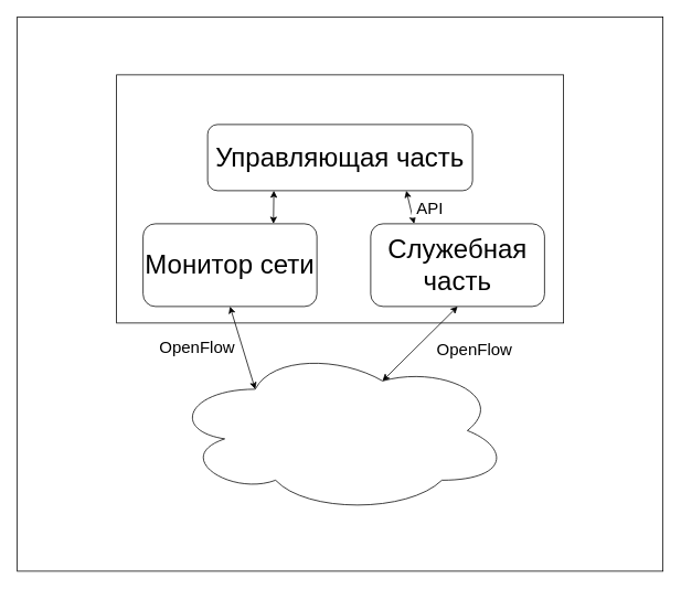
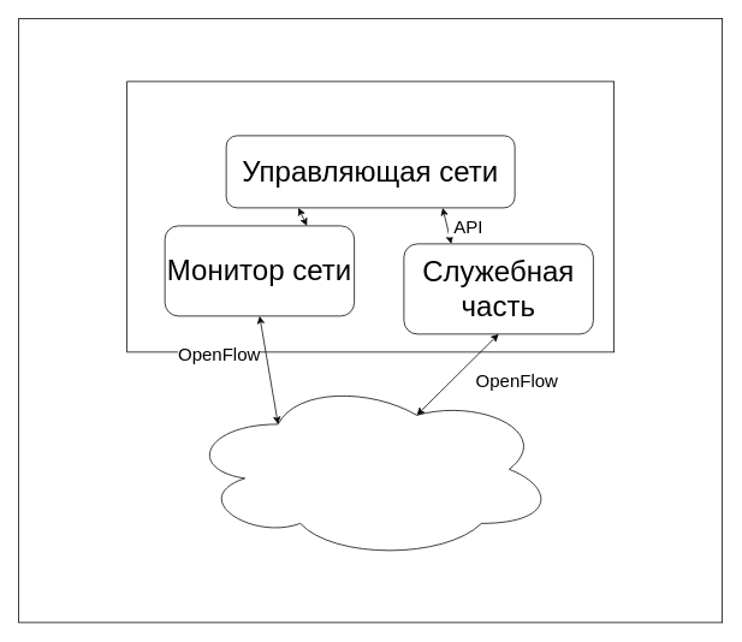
  <mxCell id="0" />
  <mxCell id="1" parent="0" />
  <mxCell id="2" value="" style="rounded=0;whiteSpace=wrap;html=1;fontSize=20;" vertex="1" parent="1"><mxGeometry x="20" y="20" width="780" height="670" as="geometry" /></mxCell>
  <mxCell id="3" value="&lt;div align=&quot;left&quot;&gt;&lt;br&gt;&lt;/div&gt;" style="rounded=0;whiteSpace=wrap;html=1;" parent="1" vertex="1"><mxGeometry x="140" y="90" width="540" height="300" as="geometry" /></mxCell>
  <mxCell id="4" value="" style="ellipse;shape=cloud;whiteSpace=wrap;html=1;" parent="1" vertex="1"><mxGeometry x="205" y="420" width="410" height="200" as="geometry" /></mxCell>
- <mxCell id="5" value="Монитор сети" style="rounded=1;whiteSpace=wrap;html=1;fontSize=32;" parent="1" vertex="1"><mxGeometry x="172" y="270" width="210" height="100" as="geometry" /></mxCell>
+ <mxCell id="5" value="Монитор сети" style="rounded=1;whiteSpace=wrap;html=1;fontSize=32;" parent="1" vertex="1"><mxGeometry x="182" y="250" width="210" height="100" as="geometry" /></mxCell>
  <mxCell id="6" value="Служебная часть" style="rounded=1;whiteSpace=wrap;html=1;fontSize=32;" parent="1" vertex="1"><mxGeometry x="447" y="270" width="210" height="100" as="geometry" /></mxCell>
- <mxCell id="7" value="Управляющая часть" style="rounded=1;whiteSpace=wrap;html=1;fontSize=32;" parent="1" vertex="1"><mxGeometry x="250" y="150" width="320" height="80" as="geometry" /></mxCell>
+ <mxCell id="7" value="Управляющая сети" style="rounded=1;whiteSpace=wrap;html=1;fontSize=32;" parent="1" vertex="1"><mxGeometry x="250" y="150" width="320" height="80" as="geometry" /></mxCell>
  <mxCell id="8" value="&lt;div&gt;&amp;nbsp;API&lt;/div&gt;" style="endArrow=classic;startArrow=classic;html=1;fontSize=20;exitX=0.25;exitY=0;exitDx=0;exitDy=0;entryX=0.75;entryY=1;entryDx=0;entryDy=0;align=left;" parent="1" source="6" target="7" edge="1"><mxGeometry width="50" height="50" relative="1" as="geometry"><mxPoint x="480" y="270" as="sourcePoint" /><mxPoint x="530" y="220" as="targetPoint" /></mxGeometry></mxCell>
  <mxCell id="9" value="" style="endArrow=classic;startArrow=classic;html=1;fontSize=32;exitX=0.75;exitY=0;exitDx=0;exitDy=0;entryX=0.25;entryY=1;entryDx=0;entryDy=0;" parent="1" source="5" target="7" edge="1"><mxGeometry width="50" height="50" relative="1" as="geometry"><mxPoint x="290" y="280" as="sourcePoint" /><mxPoint x="340" y="230" as="targetPoint" /></mxGeometry></mxCell>
  <mxCell id="10" value="&lt;div align=&quot;center&quot;&gt;OpenFlow&lt;/div&gt;" style="endArrow=classic;startArrow=classic;html=1;fontSize=20;align=left;exitX=0.25;exitY=0.25;exitDx=0;exitDy=0;exitPerimeter=0;entryX=0.5;entryY=1;entryDx=0;entryDy=0;" parent="1" source="4" target="5" edge="1"><mxGeometry x="0.58" y="98" width="50" height="50" relative="1" as="geometry"><mxPoint x="250" y="430" as="sourcePoint" /><mxPoint x="300" y="380" as="targetPoint" /><mxPoint as="offset" /></mxGeometry></mxCell>
  <mxCell id="11" value="&lt;div&gt;&amp;nbsp; OpenFlow&lt;/div&gt;" style="endArrow=classic;startArrow=classic;html=1;fontSize=20;align=left;entryX=0.5;entryY=1;entryDx=0;entryDy=0;exitX=0.625;exitY=0.2;exitDx=0;exitDy=0;exitPerimeter=0;" parent="1" source="4" target="6" edge="1"><mxGeometry x="0.033" y="-10" width="50" height="50" relative="1" as="geometry"><mxPoint x="500" y="430" as="sourcePoint" /><mxPoint x="550" y="380" as="targetPoint" /><mxPoint x="-1" as="offset" /></mxGeometry></mxCell>
